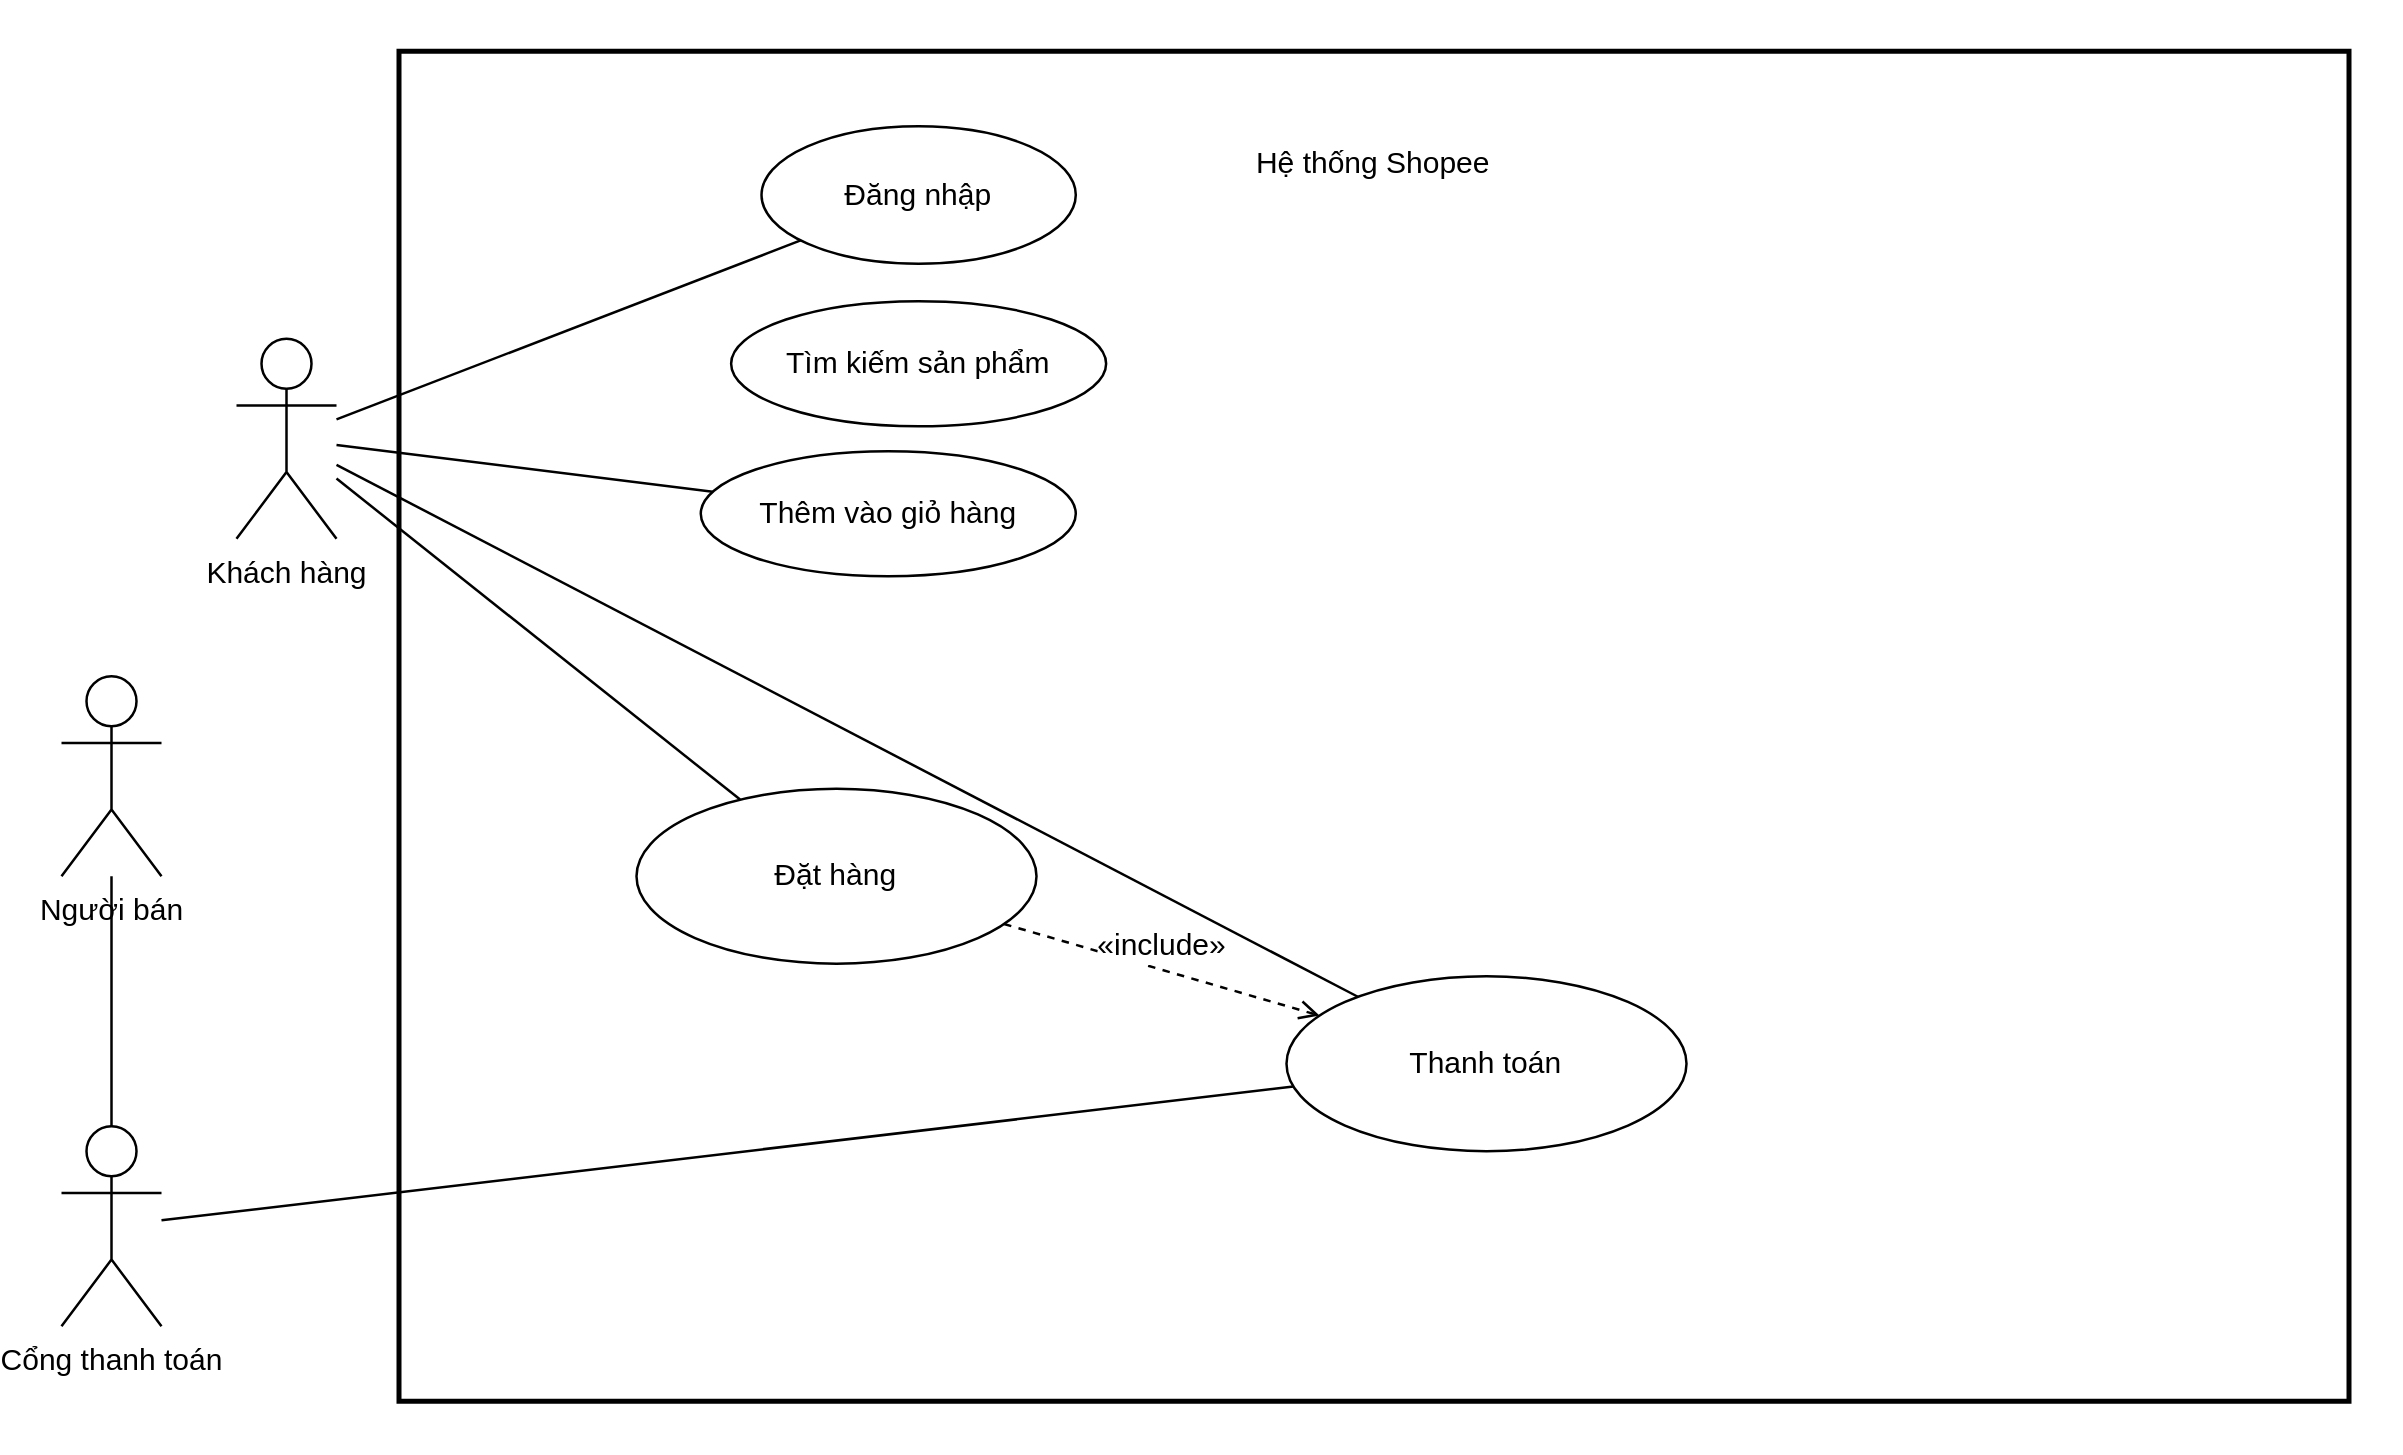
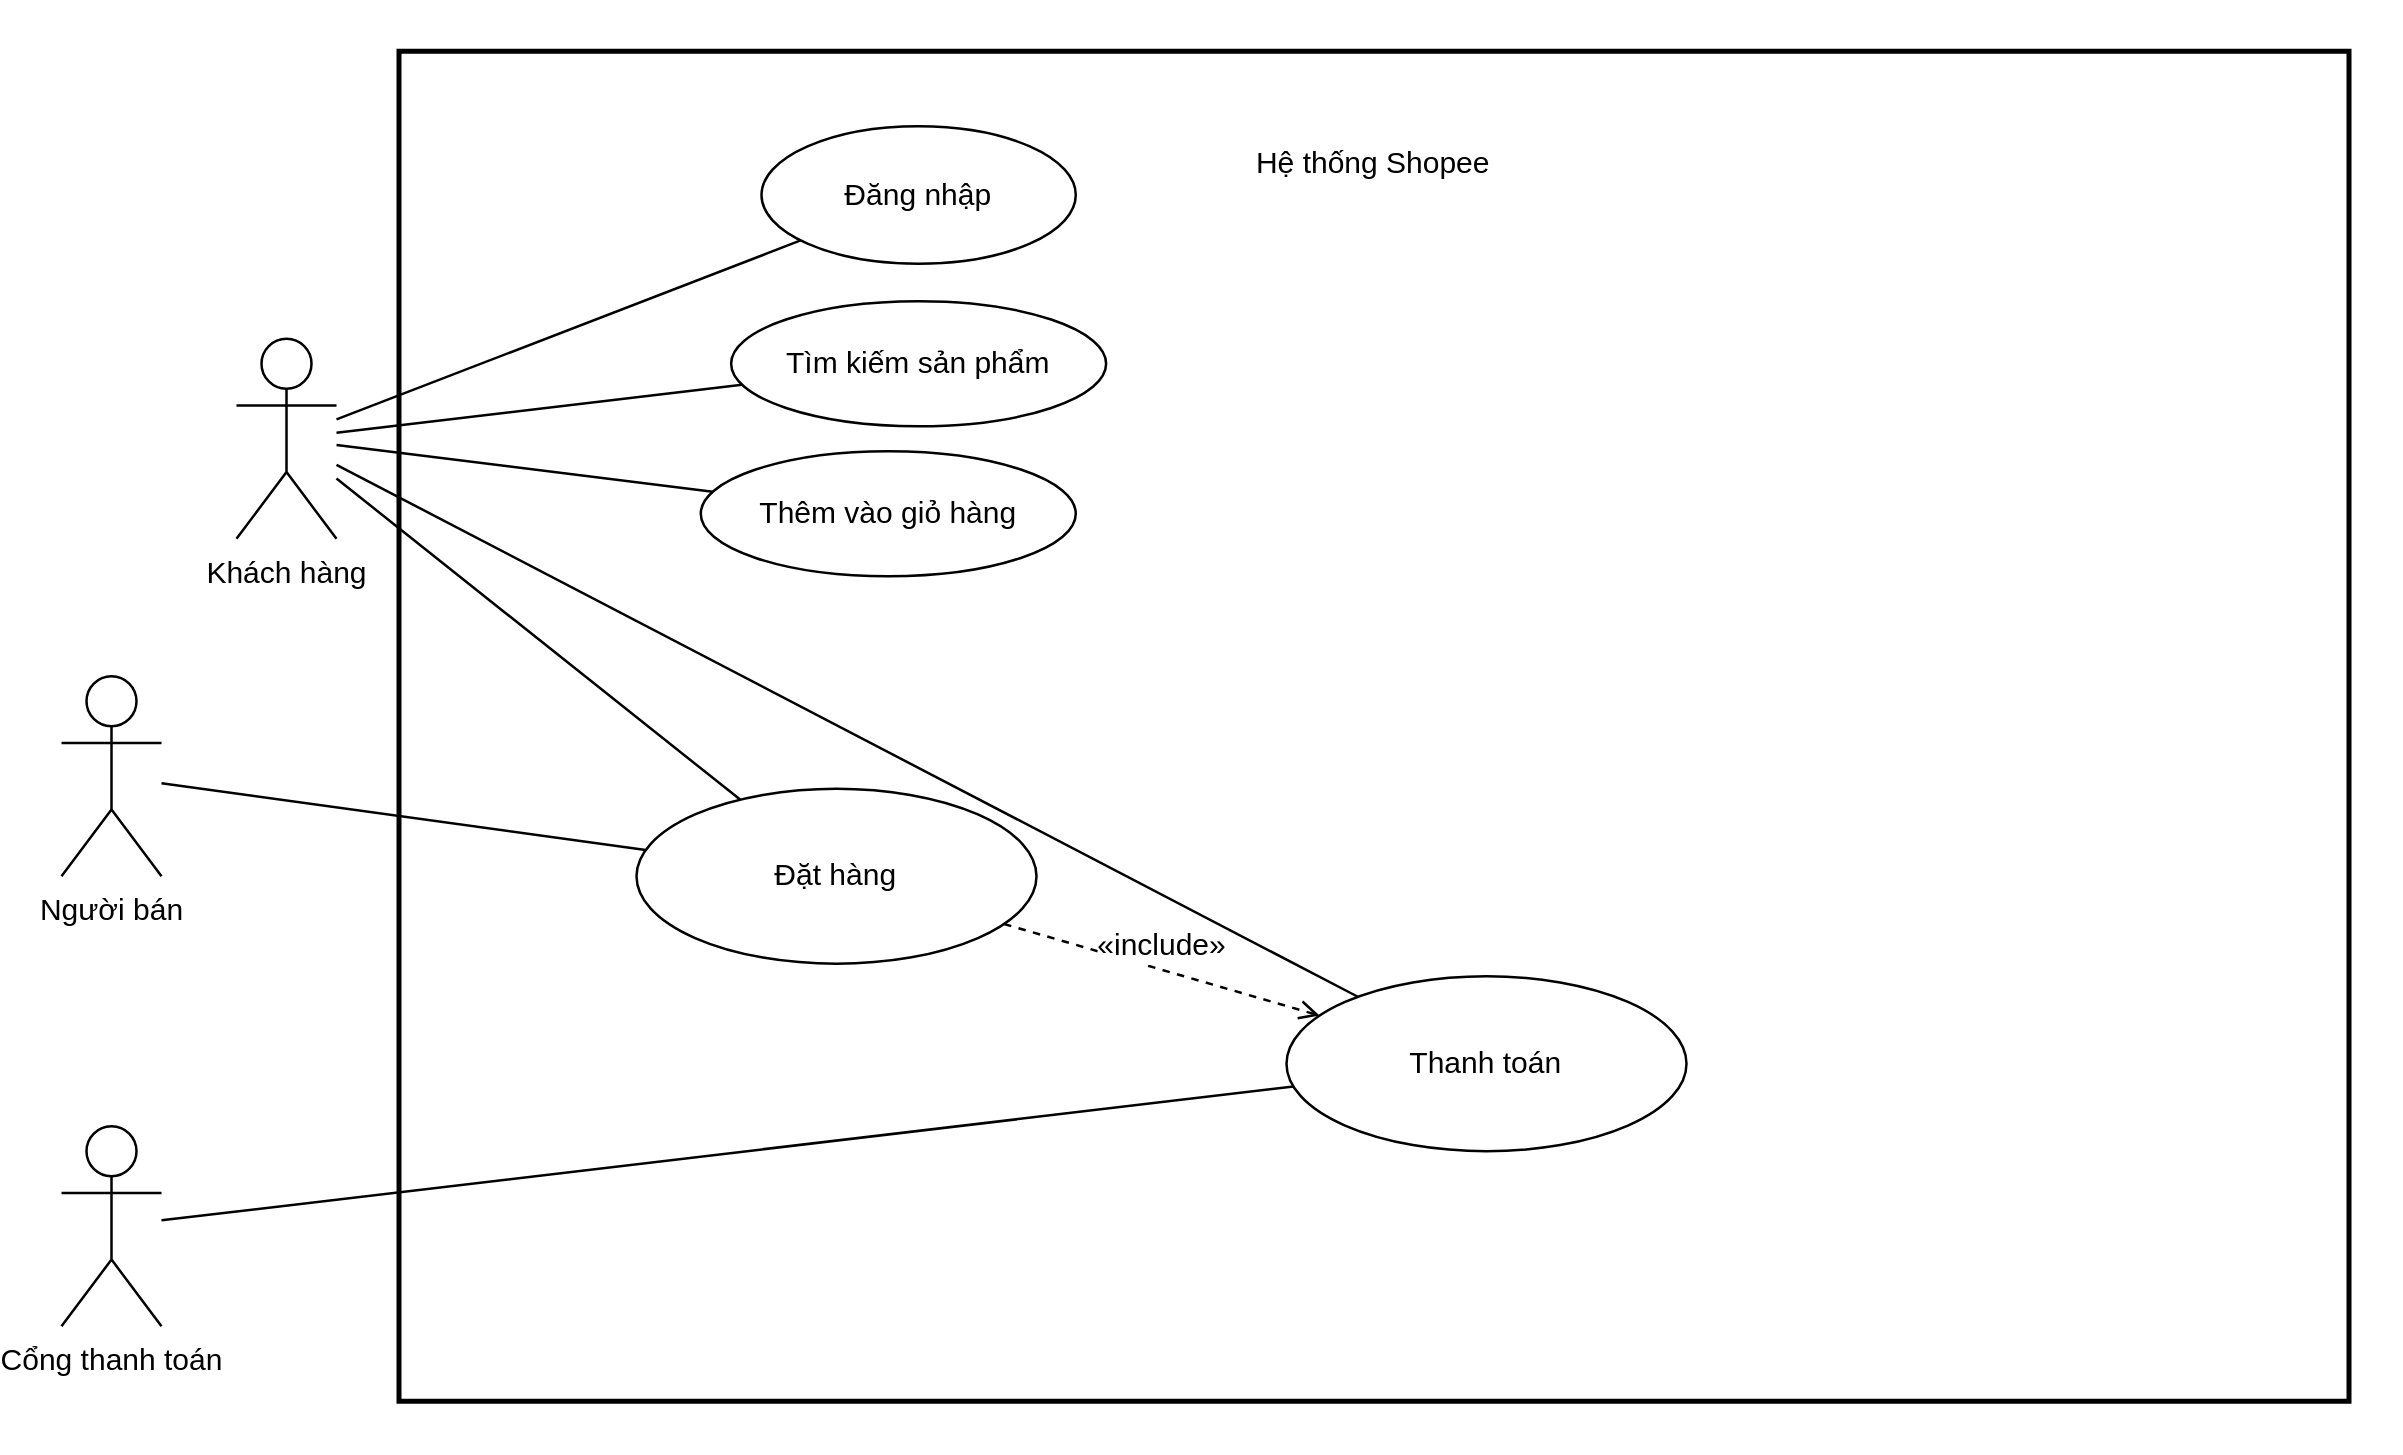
  <mxCell id="0" />
  <mxCell id="1" parent="0" />
  <mxCell id="2" value="" style="shape=rectangle;whiteSpace=wrap;html=1;strokeWidth=2;rounded=0;" parent="1" vertex="1"><mxGeometry x="155" y="20" width="780" height="540" as="geometry" /></mxCell>
  <mxCell id="3" value="Đăng nhập" style="ellipse;whiteSpace=wrap;html=1;aspect=fixed;" parent="2" vertex="1"><mxGeometry x="145" y="30" width="125.71" height="55" as="geometry" /></mxCell>
  <mxCell id="4" value="Tìm kiếm sản phẩm" style="ellipse;whiteSpace=wrap;html=1;aspect=fixed;" parent="2" vertex="1"><mxGeometry x="132.85" y="100" width="150" height="50" as="geometry" /></mxCell>
  <mxCell id="5" value="Thêm vào giỏ hàng" style="ellipse;whiteSpace=wrap;html=1;aspect=fixed;" parent="2" vertex="1"><mxGeometry x="120.71" y="160" width="150" height="50" as="geometry" /></mxCell>
  <mxCell id="6" value="Đặt hàng" style="ellipse;whiteSpace=wrap;html=1;aspect=fixed;" parent="2" vertex="1"><mxGeometry x="95" y="295" width="160" height="70" as="geometry" /></mxCell>
  <mxCell id="7" value="Thanh toán" style="ellipse;whiteSpace=wrap;html=1;aspect=fixed;" parent="2" vertex="1"><mxGeometry x="355" y="370" width="160" height="70" as="geometry" /></mxCell>
  <mxCell id="8" value="«include»" style="endArrow=open;dashed=1;html=1;fontSize=12;labelBackgroundColor=#ffffff;" parent="2" source="6" target="7" edge="1"><mxGeometry relative="1" as="geometry"><mxPoint y="-10" as="offset" /></mxGeometry></mxCell>
  <mxCell id="9" value="Hệ thống Shopee" style="text;html=1;whiteSpace=wrap;strokeColor=none;fillColor=none;align=center;verticalAlign=middle;rounded=0;" vertex="1" parent="2"><mxGeometry x="310" y="30" width="160" height="30" as="geometry" /></mxCell>
  <mxCell id="10" value="Khách hàng" style="shape=umlActor;verticalLabelPosition=bottom;verticalAlign=top;html=1;" parent="1" vertex="1"><mxGeometry x="90" y="135" width="40" height="80" as="geometry" /></mxCell>
  <mxCell id="11" value="Người bán" style="shape=umlActor;verticalLabelPosition=bottom;verticalAlign=top;html=1;" parent="1" vertex="1"><mxGeometry x="20" y="270" width="40" height="80" as="geometry" /></mxCell>
  <mxCell id="12" value="Cổng thanh toán" style="shape=umlActor;verticalLabelPosition=bottom;verticalAlign=top;html=1;" parent="1" vertex="1"><mxGeometry x="20" y="450" width="40" height="80" as="geometry" /></mxCell>
  <mxCell id="13" style="endArrow=none;html=1;" parent="1" source="10" target="3" edge="1"><mxGeometry relative="1" as="geometry" /></mxCell>
+ <mxCell id="14" style="endArrow=none;html=1;" parent="1" source="10" target="4" edge="1"><mxGeometry relative="1" as="geometry" /></mxCell>
  <mxCell id="15" style="endArrow=none;html=1;" parent="1" source="10" target="5" edge="1"><mxGeometry relative="1" as="geometry" /></mxCell>
  <mxCell id="16" style="endArrow=none;html=1;" parent="1" source="10" target="6" edge="1"><mxGeometry relative="1" as="geometry" /></mxCell>
  <mxCell id="17" style="endArrow=none;html=1;" parent="1" source="10" target="7" edge="1"><mxGeometry relative="1" as="geometry" /></mxCell>
- <mxCell id="18" style="endArrow=none;html=1;" parent="1" source="11" target="12" edge="1"><mxGeometry relative="1" as="geometry" /></mxCell>
+ <mxCell id="18" style="endArrow=none;html=1;" parent="1" source="11" target="6" edge="1"><mxGeometry relative="1" as="geometry" /></mxCell>
  <mxCell id="19" style="endArrow=none;html=1;" parent="1" source="12" target="7" edge="1"><mxGeometry relative="1" as="geometry" /></mxCell>
